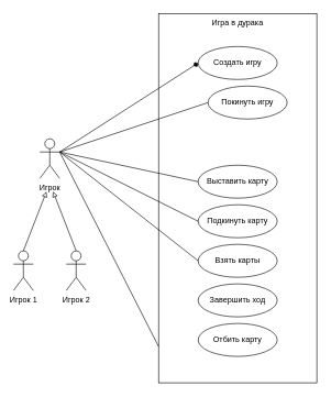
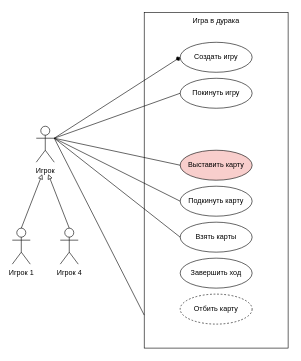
  <mxCell id="0" />
  <mxCell id="1" parent="0" />
  <mxCell id="2" value="Игра в дурака" style="rounded=0;whiteSpace=wrap;html=1;verticalAlign=top;" vertex="1" parent="1"><mxGeometry x="240" y="20" width="240" height="560" as="geometry" /></mxCell>
  <mxCell id="3" value="Игрок" style="shape=umlActor;verticalLabelPosition=bottom;verticalAlign=top;html=1;outlineConnect=0;" parent="1" vertex="1"><mxGeometry x="60" y="210" width="30" height="60" as="geometry" /></mxCell>
  <mxCell id="4" value="Создать игру" style="ellipse;whiteSpace=wrap;html=1;" parent="1" vertex="1"><mxGeometry x="300" y="70" width="120" height="50" as="geometry" /></mxCell>
- <mxCell id="5" value="Покинуть игру" style="ellipse;whiteSpace=wrap;html=1;" parent="1" vertex="1"><mxGeometry x="315" y="130" width="120" height="50" as="geometry" /></mxCell>
- <mxCell id="6" value="Выставить карту" style="ellipse;whiteSpace=wrap;html=1;" parent="1" vertex="1"><mxGeometry x="300" y="250" width="120" height="50" as="geometry" /></mxCell>
+ <mxCell id="5" value="Покинуть игру" style="ellipse;whiteSpace=wrap;html=1;" parent="1" vertex="1"><mxGeometry x="300" y="130" width="120" height="50" as="geometry" /></mxCell>
+ <mxCell id="6" value="Выставить карту" style="ellipse;whiteSpace=wrap;html=1;fillColor=#f8cecc;" parent="1" vertex="1"><mxGeometry x="300" y="250" width="120" height="50" as="geometry" /></mxCell>
  <mxCell id="7" value="Подкинуть карту" style="ellipse;whiteSpace=wrap;html=1;" parent="1" vertex="1"><mxGeometry x="300" y="310" width="120" height="50" as="geometry" /></mxCell>
  <mxCell id="8" value="Взять карты" style="ellipse;whiteSpace=wrap;html=1;" parent="1" vertex="1"><mxGeometry x="300" y="370" width="120" height="50" as="geometry" /></mxCell>
  <mxCell id="9" value="" style="endArrow=diamond;html=1;rounded=0;entryX=0;entryY=0.5;entryDx=0;entryDy=0;exitX=1;exitY=0.333;exitDx=0;exitDy=0;exitPerimeter=0;" parent="1" target="4" edge="1" source="3"><mxGeometry width="50" height="50" relative="1" as="geometry"><mxPoint x="180" y="260" as="sourcePoint" /><mxPoint x="230" y="110" as="targetPoint" /></mxGeometry></mxCell>
  <mxCell id="10" value="" style="endArrow=none;html=1;rounded=0;entryX=0;entryY=0.5;entryDx=0;entryDy=0;exitX=1;exitY=0.333;exitDx=0;exitDy=0;exitPerimeter=0;" parent="1" source="3" target="5" edge="1"><mxGeometry width="50" height="50" relative="1" as="geometry"><mxPoint x="190" y="170" as="sourcePoint" /><mxPoint x="310" y="105" as="targetPoint" /></mxGeometry></mxCell>
  <mxCell id="11" value="" style="endArrow=none;html=1;rounded=0;entryX=0;entryY=0.5;entryDx=0;entryDy=0;exitX=1;exitY=0.333;exitDx=0;exitDy=0;exitPerimeter=0;" parent="1" source="3" target="6" edge="1"><mxGeometry width="50" height="50" relative="1" as="geometry"><mxPoint x="190" y="260" as="sourcePoint" /><mxPoint x="330" y="125" as="targetPoint" /></mxGeometry></mxCell>
  <mxCell id="12" value="" style="endArrow=none;html=1;rounded=0;entryX=0;entryY=0.5;entryDx=0;entryDy=0;exitX=1;exitY=0.333;exitDx=0;exitDy=0;exitPerimeter=0;" parent="1" target="7" edge="1" source="3"><mxGeometry width="50" height="50" relative="1" as="geometry"><mxPoint x="190" y="270" as="sourcePoint" /><mxPoint x="340" y="135" as="targetPoint" /></mxGeometry></mxCell>
  <mxCell id="13" value="" style="endArrow=none;html=1;rounded=0;entryX=0;entryY=0.5;entryDx=0;entryDy=0;exitX=1;exitY=0.333;exitDx=0;exitDy=0;exitPerimeter=0;" parent="1" source="3" target="8" edge="1"><mxGeometry width="50" height="50" relative="1" as="geometry"><mxPoint x="190" y="260" as="sourcePoint" /><mxPoint x="350" y="145" as="targetPoint" /></mxGeometry></mxCell>
  <mxCell id="14" value="" style="endArrow=none;html=1;rounded=0;entryX=0;entryY=0.5;entryDx=0;entryDy=0;exitX=1;exitY=0.333;exitDx=0;exitDy=0;exitPerimeter=0;" parent="1" source="3" edge="1"><mxGeometry width="50" height="50" relative="1" as="geometry"><mxPoint x="240" y="220" as="sourcePoint" /><mxPoint x="240" y="525" as="targetPoint" /></mxGeometry></mxCell>
  <mxCell id="15" value="Завершить ход" style="ellipse;whiteSpace=wrap;html=1;" vertex="1" parent="1"><mxGeometry x="300" y="430" width="120" height="50" as="geometry" /></mxCell>
- <mxCell id="16" value="Отбить карту" style="ellipse;whiteSpace=wrap;html=1;" vertex="1" parent="1"><mxGeometry x="300" y="490" width="120" height="50" as="geometry" /></mxCell>
+ <mxCell id="16" value="Отбить карту" style="ellipse;whiteSpace=wrap;html=1;dashed=1;" vertex="1" parent="1"><mxGeometry x="300" y="490" width="120" height="50" as="geometry" /></mxCell>
  <mxCell id="17" value="Игрок 1" style="shape=umlActor;verticalLabelPosition=bottom;verticalAlign=top;html=1;outlineConnect=0;" vertex="1" parent="1"><mxGeometry x="20" y="380" width="30" height="60" as="geometry" /></mxCell>
- <mxCell id="18" value="Игрок 2" style="shape=umlActor;verticalLabelPosition=bottom;verticalAlign=top;html=1;outlineConnect=0;" vertex="1" parent="1"><mxGeometry x="100" y="380" width="30" height="60" as="geometry" /></mxCell>
+ <mxCell id="18" value="Игрок 4" style="shape=umlActor;verticalLabelPosition=bottom;verticalAlign=top;html=1;outlineConnect=0;" vertex="1" parent="1"><mxGeometry x="100" y="380" width="30" height="60" as="geometry" /></mxCell>
  <mxCell id="19" value="" style="endArrow=block;html=1;rounded=0;exitX=0.5;exitY=0;exitDx=0;exitDy=0;exitPerimeter=0;endFill=0;" edge="1" parent="1" source="17"><mxGeometry width="50" height="50" relative="1" as="geometry"><mxPoint x="320" y="360" as="sourcePoint" /><mxPoint x="70" y="290" as="targetPoint" /></mxGeometry></mxCell>
  <mxCell id="20" value="" style="endArrow=block;html=1;rounded=0;exitX=0.5;exitY=0;exitDx=0;exitDy=0;exitPerimeter=0;endFill=0;" edge="1" parent="1" source="18"><mxGeometry width="50" height="50" relative="1" as="geometry"><mxPoint x="45" y="390" as="sourcePoint" /><mxPoint x="80" y="290" as="targetPoint" /></mxGeometry></mxCell>
